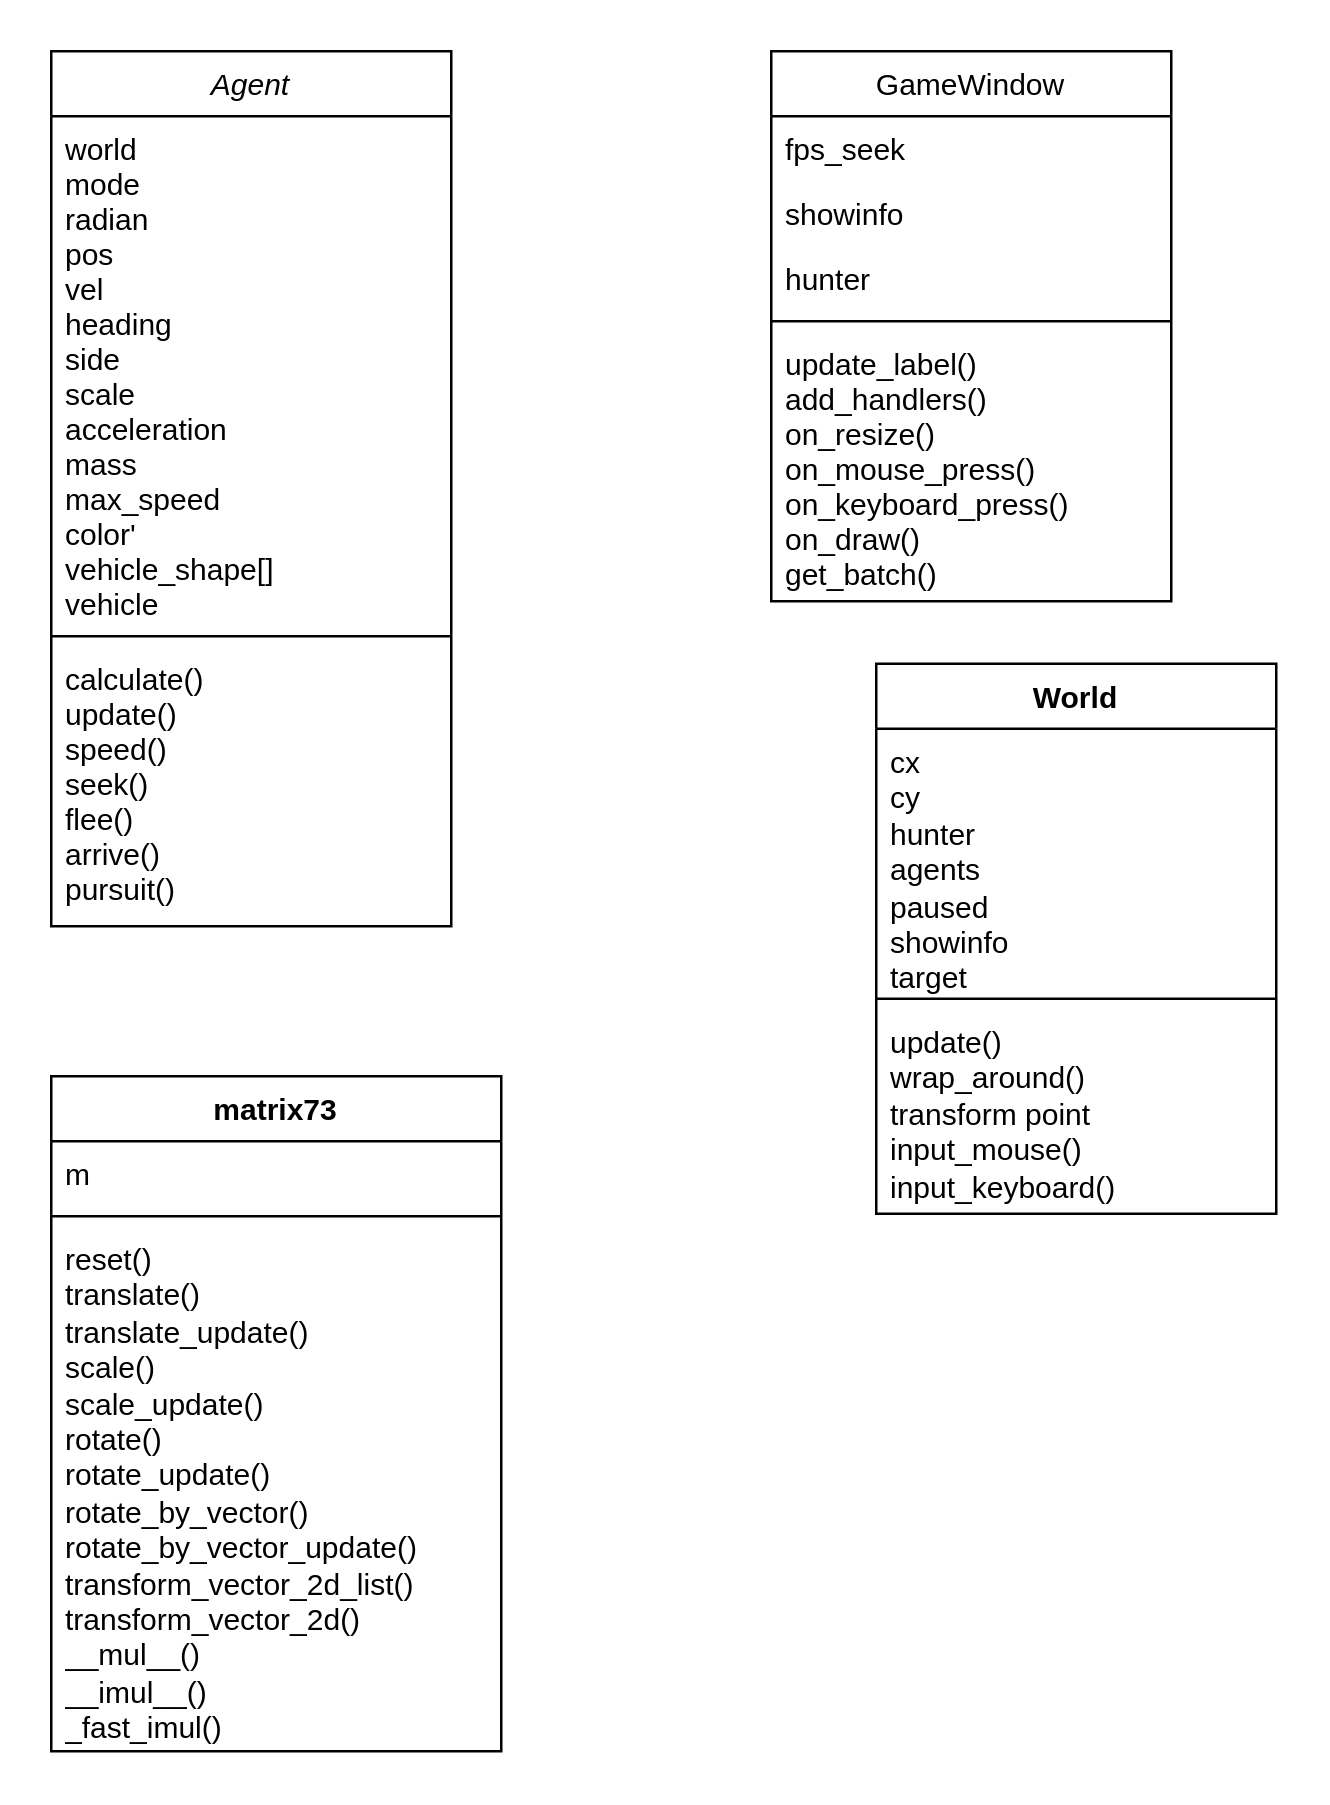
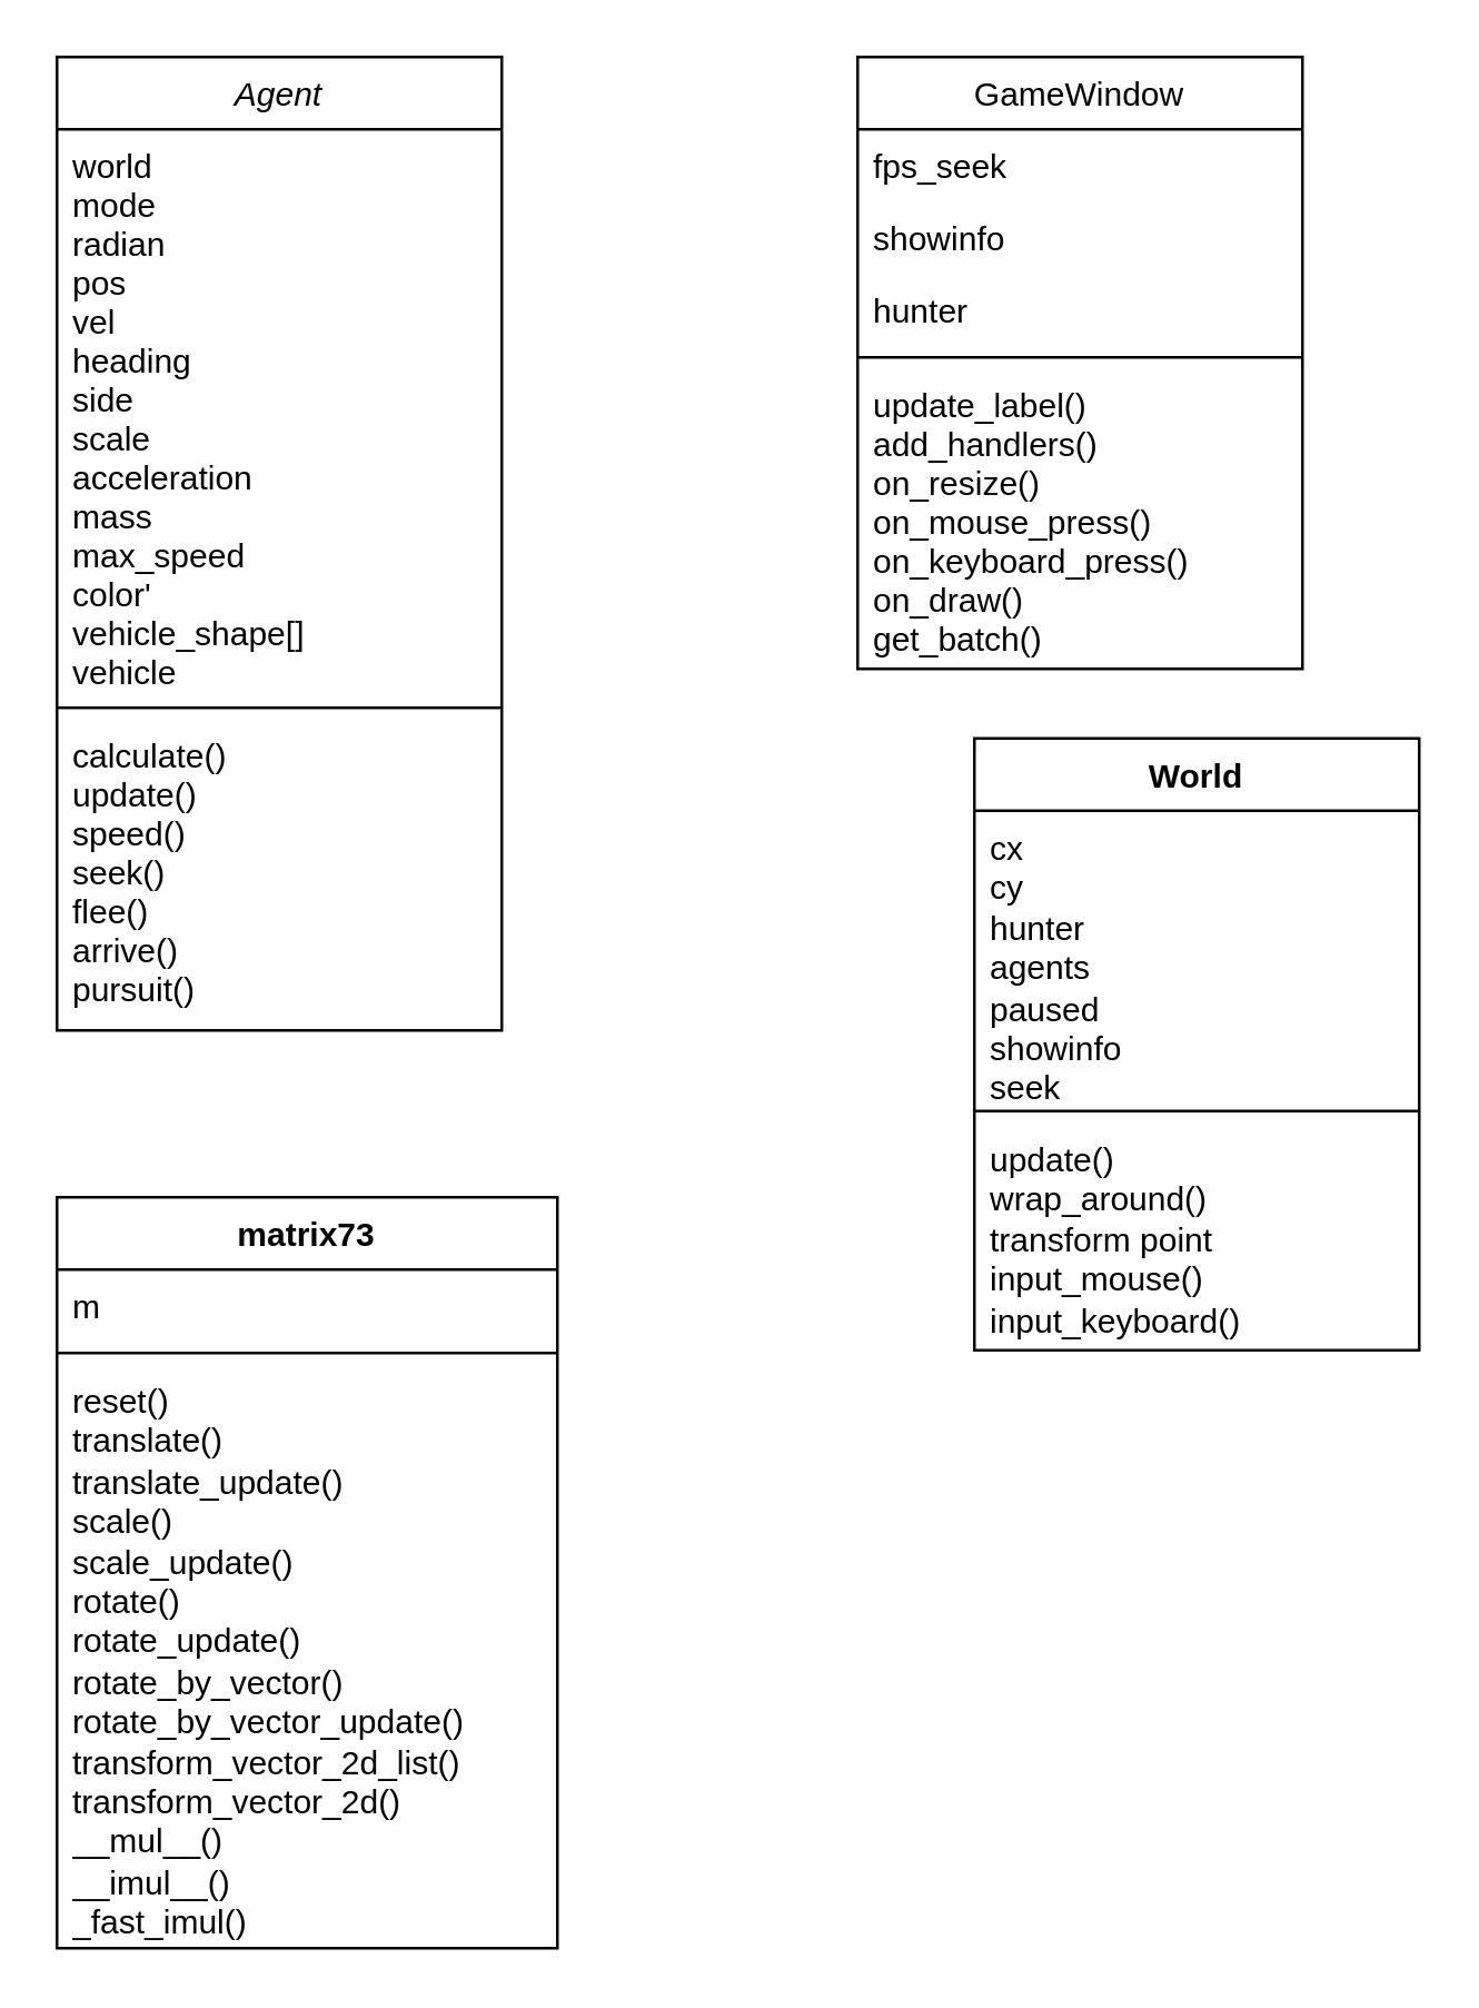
  <mxCell id="0" />
  <mxCell id="1" parent="0" />
  <mxCell id="2" value="Agent" style="swimlane;fontStyle=2;align=center;verticalAlign=top;childLayout=stackLayout;horizontal=1;startSize=26;horizontalStack=0;resizeParent=1;resizeLast=0;collapsible=1;marginBottom=0;rounded=0;shadow=0;strokeWidth=1;" parent="1" vertex="1"><mxGeometry x="20" y="20" width="160" height="350" as="geometry"><mxRectangle x="230" y="140" width="160" height="26" as="alternateBounds" /></mxGeometry></mxCell>
  <mxCell id="3" value="world&#10;mode&#10;radian&#10;pos&#10;vel&#10;heading&#10;side&#10;scale&#10;acceleration&#10;mass&#10;max_speed&#10;color'&#10;vehicle_shape[]&#10;vehicle" style="text;align=left;verticalAlign=top;spacingLeft=4;spacingRight=4;overflow=hidden;rotatable=0;points=[[0,0.5],[1,0.5]];portConstraint=eastwest;rounded=0;shadow=0;html=0;" parent="2" vertex="1"><mxGeometry y="26" width="160" height="204" as="geometry" /></mxCell>
  <mxCell id="4" value="" style="line;html=1;strokeWidth=1;align=left;verticalAlign=middle;spacingTop=-1;spacingLeft=3;spacingRight=3;rotatable=0;labelPosition=right;points=[];portConstraint=eastwest;" parent="2" vertex="1"><mxGeometry y="230" width="160" height="8" as="geometry" /></mxCell>
  <mxCell id="5" value="calculate()&#10;update()&#10;speed()&#10;seek()&#10;flee()&#10;arrive()&#10;pursuit()" style="text;align=left;verticalAlign=top;spacingLeft=4;spacingRight=4;overflow=hidden;rotatable=0;points=[[0,0.5],[1,0.5]];portConstraint=eastwest;" parent="2" vertex="1"><mxGeometry y="238" width="160" height="102" as="geometry" /></mxCell>
  <mxCell id="6" value="GameWindow" style="swimlane;fontStyle=0;align=center;verticalAlign=top;childLayout=stackLayout;horizontal=1;startSize=26;horizontalStack=0;resizeParent=1;resizeLast=0;collapsible=1;marginBottom=0;rounded=0;shadow=0;strokeWidth=1;" parent="1" vertex="1"><mxGeometry x="308" y="20" width="160" height="220" as="geometry"><mxRectangle x="550" y="140" width="160" height="26" as="alternateBounds" /></mxGeometry></mxCell>
  <mxCell id="7" value="fps_seek" style="text;align=left;verticalAlign=top;spacingLeft=4;spacingRight=4;overflow=hidden;rotatable=0;points=[[0,0.5],[1,0.5]];portConstraint=eastwest;" parent="6" vertex="1"><mxGeometry y="26" width="160" height="26" as="geometry" /></mxCell>
  <mxCell id="8" value="showinfo" style="text;align=left;verticalAlign=top;spacingLeft=4;spacingRight=4;overflow=hidden;rotatable=0;points=[[0,0.5],[1,0.5]];portConstraint=eastwest;rounded=0;shadow=0;html=0;" parent="6" vertex="1"><mxGeometry y="52" width="160" height="26" as="geometry" /></mxCell>
  <mxCell id="9" value="hunter" style="text;align=left;verticalAlign=top;spacingLeft=4;spacingRight=4;overflow=hidden;rotatable=0;points=[[0,0.5],[1,0.5]];portConstraint=eastwest;rounded=0;shadow=0;html=0;" parent="6" vertex="1"><mxGeometry y="78" width="160" height="26" as="geometry" /></mxCell>
  <mxCell id="10" value="" style="line;html=1;strokeWidth=1;align=left;verticalAlign=middle;spacingTop=-1;spacingLeft=3;spacingRight=3;rotatable=0;labelPosition=right;points=[];portConstraint=eastwest;" parent="6" vertex="1"><mxGeometry y="104" width="160" height="8" as="geometry" /></mxCell>
  <mxCell id="11" value="update_label()&#10;add_handlers()&#10;on_resize()&#10;on_mouse_press()&#10;on_keyboard_press()&#10;on_draw()&#10;get_batch()&#10;" style="text;align=left;verticalAlign=top;spacingLeft=4;spacingRight=4;overflow=hidden;rotatable=0;points=[[0,0.5],[1,0.5]];portConstraint=eastwest;" parent="6" vertex="1"><mxGeometry y="112" width="160" height="108" as="geometry" /></mxCell>
  <mxCell id="12" value="World" style="swimlane;fontStyle=1;align=center;verticalAlign=top;childLayout=stackLayout;horizontal=1;startSize=26;horizontalStack=0;resizeParent=1;resizeParentMax=0;resizeLast=0;collapsible=1;marginBottom=0;whiteSpace=wrap;html=1;" vertex="1" parent="1"><mxGeometry x="350" y="265" width="160" height="220" as="geometry" /></mxCell>
- <mxCell id="13" value="cx&lt;div&gt;cy&lt;/div&gt;&lt;div&gt;hunter&lt;/div&gt;&lt;div&gt;agents&lt;/div&gt;&lt;div&gt;paused&lt;/div&gt;&lt;div&gt;showinfo&lt;/div&gt;&lt;div&gt;target&lt;/div&gt;" style="text;strokeColor=none;fillColor=none;align=left;verticalAlign=top;spacingLeft=4;spacingRight=4;overflow=hidden;rotatable=0;points=[[0,0.5],[1,0.5]];portConstraint=eastwest;whiteSpace=wrap;html=1;" vertex="1" parent="12"><mxGeometry y="26" width="160" height="104" as="geometry" /></mxCell>
+ <mxCell id="13" value="cx&lt;div&gt;cy&lt;/div&gt;&lt;div&gt;hunter&lt;/div&gt;&lt;div&gt;agents&lt;/div&gt;&lt;div&gt;paused&lt;/div&gt;&lt;div&gt;showinfo&lt;/div&gt;&lt;div&gt;seek&lt;/div&gt;" style="text;strokeColor=none;fillColor=none;align=left;verticalAlign=top;spacingLeft=4;spacingRight=4;overflow=hidden;rotatable=0;points=[[0,0.5],[1,0.5]];portConstraint=eastwest;whiteSpace=wrap;html=1;" vertex="1" parent="12"><mxGeometry y="26" width="160" height="104" as="geometry" /></mxCell>
  <mxCell id="14" value="" style="line;strokeWidth=1;fillColor=none;align=left;verticalAlign=middle;spacingTop=-1;spacingLeft=3;spacingRight=3;rotatable=0;labelPosition=right;points=[];portConstraint=eastwest;strokeColor=inherit;" vertex="1" parent="12"><mxGeometry y="130" width="160" height="8" as="geometry" /></mxCell>
  <mxCell id="15" value="update()&lt;div&gt;wrap_around()&lt;/div&gt;&lt;div&gt;transform point&lt;/div&gt;&lt;div&gt;input_mouse()&lt;/div&gt;&lt;div&gt;input_keyboard()&lt;/div&gt;&lt;div&gt;&lt;br&gt;&lt;/div&gt;" style="text;strokeColor=none;fillColor=none;align=left;verticalAlign=top;spacingLeft=4;spacingRight=4;overflow=hidden;rotatable=0;points=[[0,0.5],[1,0.5]];portConstraint=eastwest;whiteSpace=wrap;html=1;" vertex="1" parent="12"><mxGeometry y="138" width="160" height="82" as="geometry" /></mxCell>
  <mxCell id="16" value="matrix73" style="swimlane;fontStyle=1;align=center;verticalAlign=top;childLayout=stackLayout;horizontal=1;startSize=26;horizontalStack=0;resizeParent=1;resizeParentMax=0;resizeLast=0;collapsible=1;marginBottom=0;whiteSpace=wrap;html=1;" vertex="1" parent="1"><mxGeometry x="20" y="430" width="180" height="270" as="geometry" /></mxCell>
  <mxCell id="17" value="m" style="text;strokeColor=none;fillColor=none;align=left;verticalAlign=top;spacingLeft=4;spacingRight=4;overflow=hidden;rotatable=0;points=[[0,0.5],[1,0.5]];portConstraint=eastwest;whiteSpace=wrap;html=1;" vertex="1" parent="16"><mxGeometry y="26" width="180" height="26" as="geometry" /></mxCell>
  <mxCell id="18" value="" style="line;strokeWidth=1;fillColor=none;align=left;verticalAlign=middle;spacingTop=-1;spacingLeft=3;spacingRight=3;rotatable=0;labelPosition=right;points=[];portConstraint=eastwest;strokeColor=inherit;" vertex="1" parent="16"><mxGeometry y="52" width="180" height="8" as="geometry" /></mxCell>
  <mxCell id="19" value="reset()&lt;div&gt;translate()&lt;/div&gt;&lt;div&gt;translate_update()&lt;/div&gt;&lt;div&gt;scale()&lt;/div&gt;&lt;div&gt;scale_update()&lt;/div&gt;&lt;div&gt;rotate()&lt;/div&gt;&lt;div&gt;rotate_update()&lt;/div&gt;&lt;div&gt;rotate_by_vector()&lt;/div&gt;&lt;div&gt;rotate_by_vector_update()&lt;/div&gt;&lt;div&gt;transform_vector&lt;span style=&quot;background-color: initial;&quot;&gt;_2d_list()&lt;/span&gt;&lt;/div&gt;&lt;div&gt;transform_vector&lt;span style=&quot;background-color: initial;&quot;&gt;_2d()&lt;/span&gt;&lt;br&gt;&lt;/div&gt;&lt;div&gt;&lt;span style=&quot;background-color: initial;&quot;&gt;__mul__()&lt;/span&gt;&lt;/div&gt;&lt;div&gt;&lt;span style=&quot;background-color: initial;&quot;&gt;__imul__()&lt;/span&gt;&lt;/div&gt;&lt;div&gt;&lt;span style=&quot;background-color: initial;&quot;&gt;_fast_imul()&lt;/span&gt;&lt;/div&gt;" style="text;strokeColor=none;fillColor=none;align=left;verticalAlign=top;spacingLeft=4;spacingRight=4;overflow=hidden;rotatable=0;points=[[0,0.5],[1,0.5]];portConstraint=eastwest;whiteSpace=wrap;html=1;" vertex="1" parent="16"><mxGeometry y="60" width="180" height="210" as="geometry" /></mxCell>
